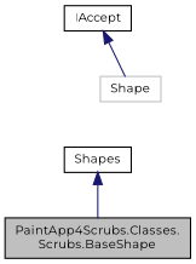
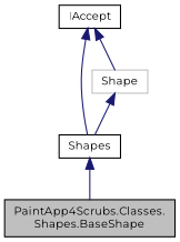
  digraph {
    fontname=Montserrat
    node [color=black fillcolor=white fontname=Montserrat fontsize=10 shape=record style=filled]
    edge [color=midnightblue dir=back fontname=Montserrat fontsize=10 labelfontname=Helvetica labelfontsize=10 style=solid]
-   n1 [fillcolor=grey75 fontcolor=black height=0.2 label="PaintApp4Scrubs.Classes.\lScrubs.BaseShape" width=0.4]
+   n1 [fillcolor=grey75 fontcolor=black height=0.2 label="PaintApp4Scrubs.Classes.\lShapes.BaseShape" width=0.4]
    n2 [height=0.2 label=Shapes width=0.4]
    n3 [color=grey75 height=0.2 label=Shape width=0.4]
    n4 [height=0.2 label=IAccept width=0.4]
    n2 -> n1
+   n3 -> n2
+   n4 -> n2
    n4 -> n3
  }
